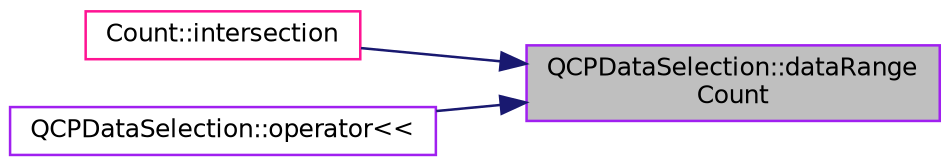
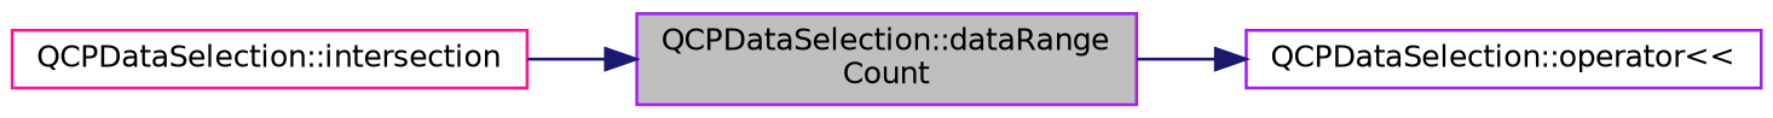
  digraph {
    rankdir=RL
    node [color=purple fillcolor=white fontname=Helvetica fontsize=10 shape=record style=filled]
    edge [color=midnightblue dir=back fontname=Helvetica fontsize=10 labelfontname=Helvetica labelfontsize=10 style=solid]
    n1 [fillcolor=grey75 fontcolor=black height=0.2 label="QCPDataSelection::dataRange\lCount" width=0.4]
-   n2 [color=deeppink height=0.2 label="Count::intersection" width=0.4]
+   n2 [color=deeppink height=0.2 label="QCPDataSelection::intersection" width=0.4]
    n3 [height=0.2 label="QCPDataSelection::operator\<\<" width=0.4]
    n1 -> n2
-   n1 -> n3
+   n3 -> n1
  }
